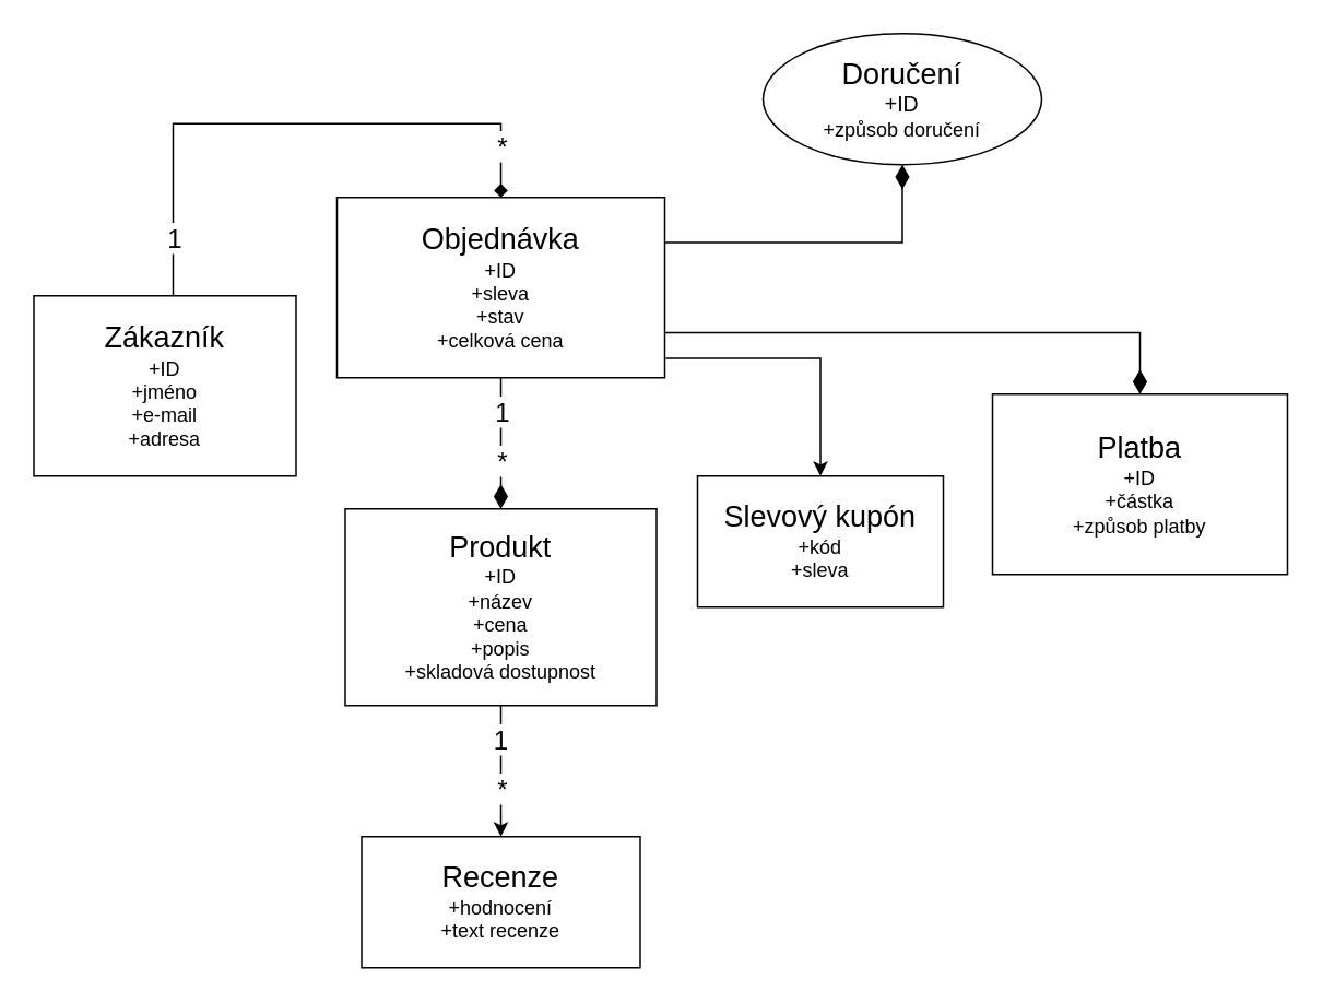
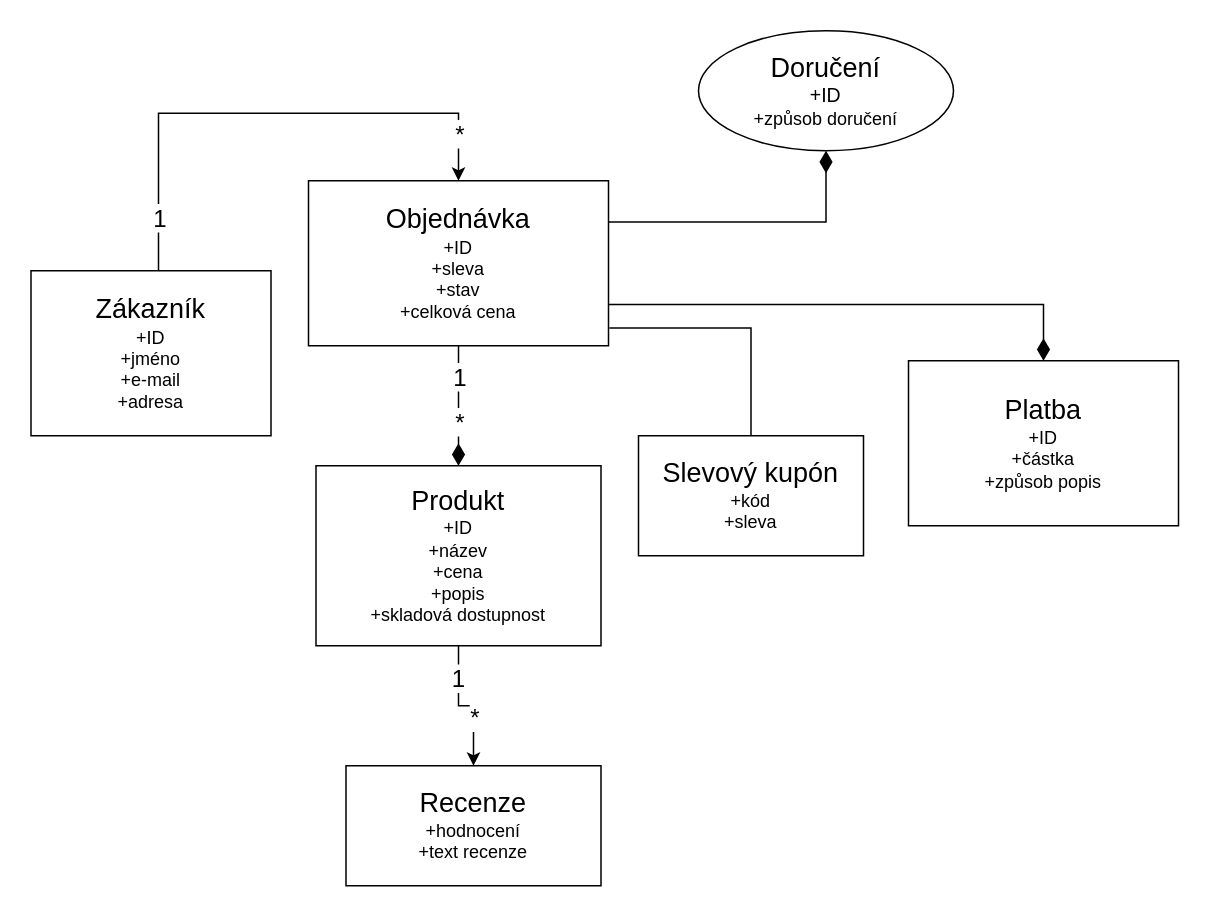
  <mxCell id="0" />
  <mxCell id="1" parent="0" />
- <mxCell id="2" style="edgeStyle=orthogonalEdgeStyle;rounded=0;orthogonalLoop=1;jettySize=auto;html=1;entryX=0.5;entryY=0;entryDx=0;entryDy=0;endArrow=diamond;" edge="1" parent="1" source="5" target="16"><mxGeometry relative="1" as="geometry"><Array as="points"><mxPoint x="105" y="75" /><mxPoint x="305" y="75" /></Array></mxGeometry></mxCell>
+ <mxCell id="2" style="edgeStyle=orthogonalEdgeStyle;rounded=0;orthogonalLoop=1;jettySize=auto;html=1;entryX=0.5;entryY=0;entryDx=0;entryDy=0;" edge="1" parent="1" source="5" target="16"><mxGeometry relative="1" as="geometry"><Array as="points"><mxPoint x="105" y="75" /><mxPoint x="305" y="75" /></Array></mxGeometry></mxCell>
  <mxCell id="3" value="&lt;font style=&quot;font-size: 16px;&quot;&gt;1&lt;/font&gt;" style="edgeLabel;html=1;align=center;verticalAlign=middle;resizable=0;points=[];" vertex="1" connectable="0" parent="2"><mxGeometry x="-0.794" relative="1" as="geometry"><mxPoint as="offset" /></mxGeometry></mxCell>
  <mxCell id="4" value="&lt;font style=&quot;font-size: 16px;&quot;&gt;*&lt;/font&gt;" style="edgeLabel;html=1;align=center;verticalAlign=middle;resizable=0;points=[];" vertex="1" connectable="0" parent="2"><mxGeometry x="0.749" y="-3" relative="1" as="geometry"><mxPoint x="3" y="12" as="offset" /></mxGeometry></mxCell>
  <mxCell id="5" value="&lt;font style=&quot;font-size: 18px;&quot;&gt;Zákazník&lt;/font&gt;&lt;div style=&quot;&quot;&gt;&lt;font style=&quot;font-size: 12px;&quot;&gt;+ID&lt;/font&gt;&lt;/div&gt;&lt;div&gt;+jméno&lt;/div&gt;&lt;div&gt;+e-mail&lt;/div&gt;&lt;div&gt;+adresa&lt;/div&gt;" style="rounded=0;whiteSpace=wrap;html=1;" vertex="1" parent="1"><mxGeometry x="20" y="180" width="160" height="110" as="geometry" /></mxCell>
  <mxCell id="6" style="edgeStyle=orthogonalEdgeStyle;rounded=0;orthogonalLoop=1;jettySize=auto;html=1;entryX=0.5;entryY=0;entryDx=0;entryDy=0;" edge="1" parent="1" source="9" target="19"><mxGeometry relative="1" as="geometry" /></mxCell>
  <mxCell id="7" value="&lt;font style=&quot;font-size: 16px;&quot;&gt;1&lt;/font&gt;" style="edgeLabel;html=1;align=center;verticalAlign=middle;resizable=0;points=[];" vertex="1" connectable="0" parent="6"><mxGeometry x="-0.782" y="-1" relative="1" as="geometry"><mxPoint y="11" as="offset" /></mxGeometry></mxCell>
  <mxCell id="8" value="&lt;font style=&quot;font-size: 16px;&quot;&gt;*&lt;/font&gt;" style="edgeLabel;html=1;align=center;verticalAlign=middle;resizable=0;points=[];" vertex="1" connectable="0" parent="6"><mxGeometry x="0.518" relative="1" as="geometry"><mxPoint y="-11" as="offset" /></mxGeometry></mxCell>
  <mxCell id="9" value="&lt;font style=&quot;font-size: 18px;&quot;&gt;Produkt&lt;/font&gt;&lt;div&gt;+ID&lt;/div&gt;&lt;div&gt;+název&lt;/div&gt;&lt;div&gt;+cena&lt;/div&gt;&lt;div&gt;+popis&lt;/div&gt;&lt;div&gt;+skladová dostupnost&lt;/div&gt;" style="rounded=0;whiteSpace=wrap;html=1;" vertex="1" parent="1"><mxGeometry x="210" y="310" width="190" height="120" as="geometry" /></mxCell>
  <mxCell id="10" style="edgeStyle=orthogonalEdgeStyle;rounded=0;orthogonalLoop=1;jettySize=auto;html=1;entryX=0.5;entryY=0;entryDx=0;entryDy=0;endArrow=diamondThin;endFill=1;jumpSize=10;endSize=12;" edge="1" parent="1" source="16" target="9"><mxGeometry relative="1" as="geometry" /></mxCell>
  <mxCell id="11" value="&lt;font style=&quot;font-size: 16px;&quot;&gt;1&lt;/font&gt;" style="edgeLabel;html=1;align=center;verticalAlign=middle;resizable=0;points=[];" vertex="1" connectable="0" parent="10"><mxGeometry x="-0.829" relative="1" as="geometry"><mxPoint y="13" as="offset" /></mxGeometry></mxCell>
  <mxCell id="12" value="&lt;font style=&quot;font-size: 16px;&quot;&gt;*&lt;/font&gt;" style="edgeLabel;html=1;align=center;verticalAlign=middle;resizable=0;points=[];" vertex="1" connectable="0" parent="10"><mxGeometry x="0.76" relative="1" as="geometry"><mxPoint y="-20" as="offset" /></mxGeometry></mxCell>
  <mxCell id="13" style="edgeStyle=orthogonalEdgeStyle;rounded=0;orthogonalLoop=1;jettySize=auto;html=1;exitX=1;exitY=0.75;exitDx=0;exitDy=0;entryX=0.5;entryY=0;entryDx=0;entryDy=0;endArrow=diamondThin;endFill=1;endSize=12;" edge="1" parent="1" source="16" target="17"><mxGeometry relative="1" as="geometry" /></mxCell>
  <mxCell id="14" style="edgeStyle=orthogonalEdgeStyle;rounded=0;orthogonalLoop=1;jettySize=auto;html=1;exitX=1;exitY=0.25;exitDx=0;exitDy=0;entryX=0.5;entryY=1;entryDx=0;entryDy=0;endArrow=diamondThin;endFill=1;startSize=6;endSize=12;" edge="1" parent="1" source="16" target="18"><mxGeometry relative="1" as="geometry" /></mxCell>
- <mxCell id="15" style="edgeStyle=orthogonalEdgeStyle;rounded=0;orthogonalLoop=1;jettySize=auto;html=1;exitX=1.003;exitY=0.892;exitDx=0;exitDy=0;entryX=0.5;entryY=0;entryDx=0;entryDy=0;exitPerimeter=0;" edge="1" parent="1" source="16" target="20"><mxGeometry relative="1" as="geometry" /></mxCell>
+ <mxCell id="15" style="edgeStyle=orthogonalEdgeStyle;rounded=0;orthogonalLoop=1;jettySize=auto;html=1;exitX=1.003;exitY=0.892;exitDx=0;exitDy=0;entryX=0.5;entryY=0;entryDx=0;entryDy=0;exitPerimeter=0;endArrow=none;" edge="1" parent="1" source="16" target="20"><mxGeometry relative="1" as="geometry" /></mxCell>
  <mxCell id="16" value="&lt;font style=&quot;font-size: 18px;&quot;&gt;Objednávka&lt;/font&gt;&lt;div&gt;+ID&lt;/div&gt;&lt;div&gt;+sleva&lt;/div&gt;&lt;div&gt;+stav&lt;/div&gt;&lt;div&gt;+celková cena&lt;/div&gt;" style="rounded=0;whiteSpace=wrap;html=1;" vertex="1" parent="1"><mxGeometry x="205" y="120" width="200" height="110" as="geometry" /></mxCell>
- <mxCell id="17" value="&lt;font style=&quot;font-size: 18px;&quot;&gt;Platba&lt;/font&gt;&lt;div&gt;+ID&lt;/div&gt;&lt;div&gt;+částka&lt;/div&gt;&lt;div&gt;+způsob platby&lt;/div&gt;" style="rounded=0;whiteSpace=wrap;html=1;" vertex="1" parent="1"><mxGeometry x="605" y="240" width="180" height="110" as="geometry" /></mxCell>
+ <mxCell id="17" value="&lt;font style=&quot;font-size: 18px;&quot;&gt;Platba&lt;/font&gt;&lt;div&gt;+ID&lt;/div&gt;&lt;div&gt;+částka&lt;/div&gt;&lt;div&gt;+způsob popis&lt;/div&gt;" style="rounded=0;whiteSpace=wrap;html=1;" vertex="1" parent="1"><mxGeometry x="605" y="240" width="180" height="110" as="geometry" /></mxCell>
  <mxCell id="18" value="&lt;font style=&quot;font-size: 18px;&quot;&gt;Doručení&lt;/font&gt;&lt;div style=&quot;font-size: 13px;&quot;&gt;+ID&lt;/div&gt;&lt;div&gt;+způsob doručení&lt;/div&gt;" style="ellipse;whiteSpace=wrap;html=1;" vertex="1" parent="1"><mxGeometry x="465" y="20" width="170" height="80" as="geometry" /></mxCell>
- <mxCell id="19" value="&lt;font style=&quot;font-size: 18px;&quot;&gt;Recenze&lt;/font&gt;&lt;div&gt;+hodnocení&lt;/div&gt;&lt;div&gt;+text recenze&lt;/div&gt;" style="rounded=0;whiteSpace=wrap;html=1;" vertex="1" parent="1"><mxGeometry x="220" y="510" width="170" height="80" as="geometry" /></mxCell>
+ <mxCell id="19" value="&lt;font style=&quot;font-size: 18px;&quot;&gt;Recenze&lt;/font&gt;&lt;div&gt;+hodnocení&lt;/div&gt;&lt;div&gt;+text recenze&lt;/div&gt;" style="rounded=0;whiteSpace=wrap;html=1;" vertex="1" parent="1"><mxGeometry x="230" y="510" width="170" height="80" as="geometry" /></mxCell>
  <mxCell id="20" value="&lt;font style=&quot;font-size: 18px;&quot;&gt;Slevový kupón&lt;/font&gt;&lt;div style=&quot;&quot;&gt;&lt;font style=&quot;font-size: 12px;&quot;&gt;+kód&lt;/font&gt;&lt;/div&gt;&lt;div style=&quot;&quot;&gt;+sleva&lt;/div&gt;" style="rounded=0;whiteSpace=wrap;html=1;" vertex="1" parent="1"><mxGeometry x="425" y="290" width="150" height="80" as="geometry" /></mxCell>
